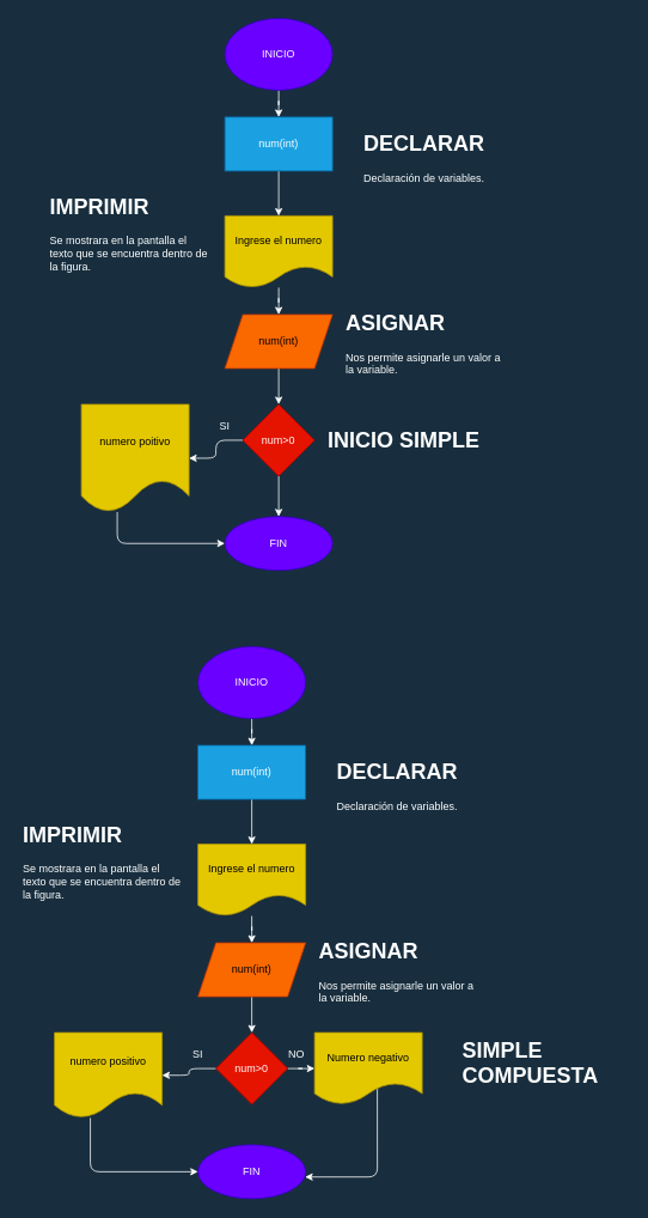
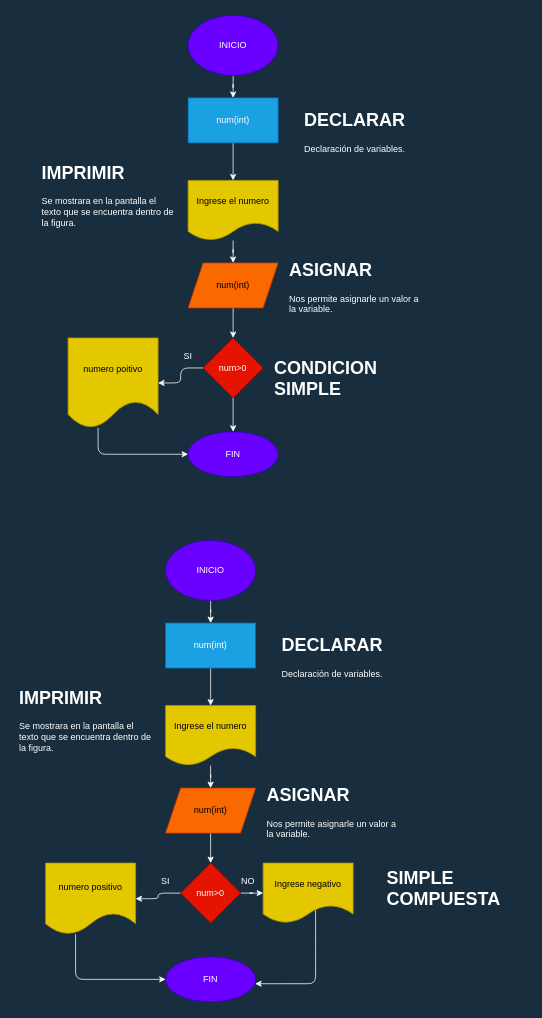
  <mxCell id="0" />
  <mxCell id="1" parent="0" />
  <mxCell id="2" value="" style="edgeStyle=orthogonalEdgeStyle;curved=0;rounded=1;sketch=0;orthogonalLoop=1;jettySize=auto;html=1;fontColor=#FFFFFF;strokeColor=#FFFFFF;" edge="1" parent="1" source="3" target="5"><mxGeometry relative="1" as="geometry" /></mxCell>
  <mxCell id="3" value="INICIO" style="ellipse;whiteSpace=wrap;html=1;rounded=0;sketch=0;strokeColor=#3700CC;fillColor=#6a00ff;fontColor=#ffffff;" vertex="1" parent="1"><mxGeometry x="250" y="20" width="120" height="80" as="geometry" /></mxCell>
  <mxCell id="4" value="" style="edgeStyle=orthogonalEdgeStyle;curved=0;rounded=1;sketch=0;orthogonalLoop=1;jettySize=auto;html=1;fontColor=#FFFFFF;strokeColor=#FFFFFF;" edge="1" parent="1" source="5" target="7"><mxGeometry relative="1" as="geometry" /></mxCell>
  <mxCell id="5" value="num(int)" style="whiteSpace=wrap;html=1;fillColor=#1ba1e2;strokeColor=#006EAF;fontColor=#ffffff;rounded=0;sketch=0;" vertex="1" parent="1"><mxGeometry x="250" y="130" width="120" height="60" as="geometry" /></mxCell>
  <mxCell id="6" value="" style="edgeStyle=orthogonalEdgeStyle;curved=0;rounded=1;sketch=0;orthogonalLoop=1;jettySize=auto;html=1;fontColor=#FFFFFF;strokeColor=#FFFFFF;" edge="1" parent="1" source="7" target="9"><mxGeometry relative="1" as="geometry" /></mxCell>
  <mxCell id="7" value="Ingrese el numero" style="shape=document;whiteSpace=wrap;html=1;boundedLbl=1;fillColor=#e3c800;strokeColor=#B09500;fontColor=#000000;rounded=0;sketch=0;" vertex="1" parent="1"><mxGeometry x="250" y="240" width="120" height="80" as="geometry" /></mxCell>
  <mxCell id="8" value="" style="edgeStyle=orthogonalEdgeStyle;curved=0;rounded=1;sketch=0;orthogonalLoop=1;jettySize=auto;html=1;fontColor=#FFFFFF;strokeColor=#FFFFFF;" edge="1" parent="1" source="9" target="12"><mxGeometry relative="1" as="geometry" /></mxCell>
  <mxCell id="9" value="num(int)" style="shape=parallelogram;perimeter=parallelogramPerimeter;whiteSpace=wrap;html=1;fixedSize=1;fillColor=#fa6800;strokeColor=#C73500;fontColor=#000000;rounded=0;sketch=0;" vertex="1" parent="1"><mxGeometry x="250" y="350" width="120" height="60" as="geometry" /></mxCell>
  <mxCell id="10" value="" style="edgeStyle=orthogonalEdgeStyle;curved=0;rounded=1;sketch=0;orthogonalLoop=1;jettySize=auto;html=1;fontColor=#FFFFFF;strokeColor=#FFFFFF;" edge="1" parent="1" source="12" target="14"><mxGeometry relative="1" as="geometry" /></mxCell>
  <mxCell id="11" style="edgeStyle=orthogonalEdgeStyle;curved=0;rounded=1;sketch=0;orthogonalLoop=1;jettySize=auto;html=1;entryX=0.5;entryY=0;entryDx=0;entryDy=0;fontColor=#FFFFFF;strokeColor=#FFFFFF;" edge="1" parent="1" source="12" target="16"><mxGeometry relative="1" as="geometry" /></mxCell>
  <mxCell id="12" value="num&gt;0" style="rhombus;whiteSpace=wrap;html=1;fillColor=#e51400;strokeColor=#B20000;fontColor=#ffffff;rounded=0;sketch=0;" vertex="1" parent="1"><mxGeometry x="270" y="450" width="80" height="80" as="geometry" /></mxCell>
  <mxCell id="13" style="edgeStyle=orthogonalEdgeStyle;curved=0;rounded=1;sketch=0;orthogonalLoop=1;jettySize=auto;html=1;fontColor=#FFFFFF;strokeColor=#FFFFFF;entryX=0;entryY=0.5;entryDx=0;entryDy=0;" edge="1" parent="1" source="14" target="16"><mxGeometry relative="1" as="geometry"><mxPoint x="160" y="640" as="targetPoint" /><Array as="points"><mxPoint x="130" y="605" /></Array></mxGeometry></mxCell>
  <mxCell id="14" value="numero poitivo" style="shape=document;whiteSpace=wrap;html=1;boundedLbl=1;fillColor=#e3c800;strokeColor=#B09500;fontColor=#000000;rounded=0;sketch=0;" vertex="1" parent="1"><mxGeometry x="90" y="450" width="120" height="120" as="geometry" /></mxCell>
  <mxCell id="15" value="&lt;font color=&quot;#ffffff&quot;&gt;SI&lt;/font&gt;" style="text;html=1;strokeColor=none;fillColor=none;align=center;verticalAlign=middle;whiteSpace=wrap;rounded=0;sketch=0;fontColor=#1A1A1A;" vertex="1" parent="1"><mxGeometry x="220" y="460" width="60" height="30" as="geometry" /></mxCell>
  <mxCell id="16" value="FIN" style="ellipse;whiteSpace=wrap;html=1;fillColor=#6a00ff;strokeColor=#3700CC;fontColor=#ffffff;rounded=0;sketch=0;" vertex="1" parent="1"><mxGeometry x="250" y="575" width="120" height="60" as="geometry" /></mxCell>
  <mxCell id="17" value="&lt;h1&gt;DECLARAR&lt;/h1&gt;&lt;p&gt;Declaración de variables.&lt;/p&gt;" style="text;html=1;strokeColor=none;fillColor=none;spacing=5;spacingTop=-20;whiteSpace=wrap;overflow=hidden;rounded=0;sketch=0;fontColor=#FFFFFF;" vertex="1" parent="1"><mxGeometry x="400" y="140" width="190" height="120" as="geometry" /></mxCell>
  <mxCell id="18" value="&lt;h1&gt;IMPRIMIR&lt;/h1&gt;&lt;p&gt;Se mostrara en la pantalla el texto que se encuentra dentro de la figura.&lt;/p&gt;" style="text;html=1;strokeColor=none;fillColor=none;spacing=5;spacingTop=-20;whiteSpace=wrap;overflow=hidden;rounded=0;sketch=0;fontColor=#FFFFFF;" vertex="1" parent="1"><mxGeometry x="50" y="210" width="190" height="120" as="geometry" /></mxCell>
  <mxCell id="19" value="&lt;h1&gt;ASIGNAR&lt;/h1&gt;&lt;p&gt;Nos permite asignarle un valor a la variable.&lt;/p&gt;" style="text;html=1;strokeColor=none;fillColor=none;spacing=5;spacingTop=-20;whiteSpace=wrap;overflow=hidden;rounded=0;sketch=0;fontColor=#FFFFFF;" vertex="1" parent="1"><mxGeometry x="380" y="340" width="190" height="120" as="geometry" /></mxCell>
- <mxCell id="20" value="&lt;h1&gt;INICIO SIMPLE&lt;/h1&gt;" style="text;html=1;strokeColor=none;fillColor=none;spacing=5;spacingTop=-20;whiteSpace=wrap;overflow=hidden;rounded=0;sketch=0;fontColor=#FFFFFF;" vertex="1" parent="1"><mxGeometry x="360" y="470" width="190" height="120" as="geometry" /></mxCell>
+ <mxCell id="20" value="&lt;h1&gt;CONDICION SIMPLE&lt;/h1&gt;" style="text;html=1;strokeColor=none;fillColor=none;spacing=5;spacingTop=-20;whiteSpace=wrap;overflow=hidden;rounded=0;sketch=0;fontColor=#FFFFFF;" vertex="1" parent="1"><mxGeometry x="360" y="470" width="190" height="120" as="geometry" /></mxCell>
  <mxCell id="21" value="" style="edgeStyle=orthogonalEdgeStyle;curved=0;rounded=1;sketch=0;orthogonalLoop=1;jettySize=auto;html=1;fontColor=#FFFFFF;strokeColor=#FFFFFF;" edge="1" parent="1" source="22" target="24"><mxGeometry relative="1" as="geometry" /></mxCell>
  <mxCell id="22" value="INICIO" style="ellipse;whiteSpace=wrap;html=1;rounded=0;sketch=0;strokeColor=#3700CC;fillColor=#6a00ff;fontColor=#ffffff;" vertex="1" parent="1"><mxGeometry x="220" y="720" width="120" height="80" as="geometry" /></mxCell>
  <mxCell id="23" value="" style="edgeStyle=orthogonalEdgeStyle;curved=0;rounded=1;sketch=0;orthogonalLoop=1;jettySize=auto;html=1;fontColor=#FFFFFF;strokeColor=#FFFFFF;" edge="1" parent="1" source="24" target="26"><mxGeometry relative="1" as="geometry" /></mxCell>
  <mxCell id="24" value="num(int)" style="whiteSpace=wrap;html=1;fillColor=#1ba1e2;strokeColor=#006EAF;fontColor=#ffffff;rounded=0;sketch=0;" vertex="1" parent="1"><mxGeometry x="220" y="830" width="120" height="60" as="geometry" /></mxCell>
  <mxCell id="25" value="" style="edgeStyle=orthogonalEdgeStyle;curved=0;rounded=1;sketch=0;orthogonalLoop=1;jettySize=auto;html=1;fontColor=#FFFFFF;strokeColor=#FFFFFF;" edge="1" parent="1" source="26" target="28"><mxGeometry relative="1" as="geometry" /></mxCell>
  <mxCell id="26" value="Ingrese el numero" style="shape=document;whiteSpace=wrap;html=1;boundedLbl=1;fillColor=#e3c800;strokeColor=#B09500;fontColor=#000000;rounded=0;sketch=0;" vertex="1" parent="1"><mxGeometry x="220" y="940" width="120" height="80" as="geometry" /></mxCell>
  <mxCell id="27" value="" style="edgeStyle=orthogonalEdgeStyle;curved=0;rounded=1;sketch=0;orthogonalLoop=1;jettySize=auto;html=1;fontColor=#FFFFFF;strokeColor=#FFFFFF;" edge="1" parent="1" source="28" target="31"><mxGeometry relative="1" as="geometry" /></mxCell>
  <mxCell id="28" value="num(int)" style="shape=parallelogram;perimeter=parallelogramPerimeter;whiteSpace=wrap;html=1;fixedSize=1;fillColor=#fa6800;strokeColor=#C73500;fontColor=#000000;rounded=0;sketch=0;" vertex="1" parent="1"><mxGeometry x="220" y="1050" width="120" height="60" as="geometry" /></mxCell>
  <mxCell id="29" value="" style="edgeStyle=orthogonalEdgeStyle;curved=0;rounded=1;sketch=0;orthogonalLoop=1;jettySize=auto;html=1;fontColor=#FFFFFF;strokeColor=#FFFFFF;" edge="1" parent="1" source="31" target="33"><mxGeometry relative="1" as="geometry" /></mxCell>
  <mxCell id="30" style="edgeStyle=orthogonalEdgeStyle;curved=0;rounded=1;sketch=0;orthogonalLoop=1;jettySize=auto;html=1;fontColor=#FFFFFF;strokeColor=#FFFFFF;" edge="1" parent="1" source="31" target="41"><mxGeometry relative="1" as="geometry" /></mxCell>
  <mxCell id="31" value="num&gt;0" style="rhombus;whiteSpace=wrap;html=1;fillColor=#e51400;strokeColor=#B20000;fontColor=#ffffff;rounded=0;sketch=0;" vertex="1" parent="1"><mxGeometry x="240" y="1150" width="80" height="80" as="geometry" /></mxCell>
  <mxCell id="32" style="edgeStyle=orthogonalEdgeStyle;curved=0;rounded=1;sketch=0;orthogonalLoop=1;jettySize=auto;html=1;fontColor=#FFFFFF;strokeColor=#FFFFFF;entryX=0;entryY=0.5;entryDx=0;entryDy=0;" edge="1" parent="1" source="33" target="35"><mxGeometry relative="1" as="geometry"><mxPoint x="130" y="1340" as="targetPoint" /><Array as="points"><mxPoint x="100" y="1305" /></Array></mxGeometry></mxCell>
  <mxCell id="33" value="numero positivo" style="shape=document;whiteSpace=wrap;html=1;boundedLbl=1;fillColor=#e3c800;strokeColor=#B09500;fontColor=#000000;rounded=0;sketch=0;" vertex="1" parent="1"><mxGeometry x="60" y="1150" width="120" height="95" as="geometry" /></mxCell>
  <mxCell id="34" value="&lt;font color=&quot;#ffffff&quot;&gt;SI&lt;/font&gt;" style="text;html=1;strokeColor=none;fillColor=none;align=center;verticalAlign=middle;whiteSpace=wrap;rounded=0;sketch=0;fontColor=#1A1A1A;" vertex="1" parent="1"><mxGeometry x="190" y="1160" width="60" height="30" as="geometry" /></mxCell>
  <mxCell id="35" value="FIN" style="ellipse;whiteSpace=wrap;html=1;fillColor=#6a00ff;strokeColor=#3700CC;fontColor=#ffffff;rounded=0;sketch=0;" vertex="1" parent="1"><mxGeometry x="220" y="1275" width="120" height="60" as="geometry" /></mxCell>
  <mxCell id="36" value="&lt;h1&gt;DECLARAR&lt;/h1&gt;&lt;p&gt;Declaración de variables.&lt;/p&gt;" style="text;html=1;strokeColor=none;fillColor=none;spacing=5;spacingTop=-20;whiteSpace=wrap;overflow=hidden;rounded=0;sketch=0;fontColor=#FFFFFF;" vertex="1" parent="1"><mxGeometry x="370" y="840" width="190" height="120" as="geometry" /></mxCell>
  <mxCell id="37" value="&lt;h1&gt;IMPRIMIR&lt;/h1&gt;&lt;p&gt;Se mostrara en la pantalla el texto que se encuentra dentro de la figura.&lt;/p&gt;" style="text;html=1;strokeColor=none;fillColor=none;spacing=5;spacingTop=-20;whiteSpace=wrap;overflow=hidden;rounded=0;sketch=0;fontColor=#FFFFFF;" vertex="1" parent="1"><mxGeometry x="20" y="910" width="190" height="120" as="geometry" /></mxCell>
  <mxCell id="38" value="&lt;h1&gt;ASIGNAR&lt;/h1&gt;&lt;p&gt;Nos permite asignarle un valor a la variable.&lt;/p&gt;" style="text;html=1;strokeColor=none;fillColor=none;spacing=5;spacingTop=-20;whiteSpace=wrap;overflow=hidden;rounded=0;sketch=0;fontColor=#FFFFFF;" vertex="1" parent="1"><mxGeometry x="350" y="1040" width="190" height="120" as="geometry" /></mxCell>
  <mxCell id="39" value="&lt;h1&gt;SIMPLE COMPUESTA&lt;/h1&gt;" style="text;html=1;strokeColor=none;fillColor=none;spacing=5;spacingTop=-20;whiteSpace=wrap;overflow=hidden;rounded=0;sketch=0;fontColor=#FFFFFF;" vertex="1" parent="1"><mxGeometry x="510" y="1150" width="190" height="120" as="geometry" /></mxCell>
  <mxCell id="40" style="edgeStyle=orthogonalEdgeStyle;curved=0;rounded=1;sketch=0;orthogonalLoop=1;jettySize=auto;html=1;entryX=0.995;entryY=0.597;entryDx=0;entryDy=0;entryPerimeter=0;fontColor=#FFFFFF;strokeColor=#FFFFFF;exitX=0.583;exitY=0.783;exitDx=0;exitDy=0;exitPerimeter=0;" edge="1" parent="1" source="41" target="35"><mxGeometry relative="1" as="geometry"><Array as="points"><mxPoint x="420" y="1311" /></Array></mxGeometry></mxCell>
- <mxCell id="41" value="Numero negativo" style="shape=document;whiteSpace=wrap;html=1;boundedLbl=1;rounded=0;sketch=0;fontColor=#000000;strokeColor=#B09500;fillColor=#e3c800;" vertex="1" parent="1"><mxGeometry x="350" y="1150" width="120" height="80" as="geometry" /></mxCell>
+ <mxCell id="41" value="Ingrese negativo" style="shape=document;whiteSpace=wrap;html=1;boundedLbl=1;rounded=0;sketch=0;fontColor=#000000;strokeColor=#B09500;fillColor=#e3c800;" vertex="1" parent="1"><mxGeometry x="350" y="1150" width="120" height="80" as="geometry" /></mxCell>
  <mxCell id="42" value="&lt;font color=&quot;#ffffff&quot;&gt;NO&lt;/font&gt;" style="text;html=1;strokeColor=none;fillColor=none;align=center;verticalAlign=middle;whiteSpace=wrap;rounded=0;sketch=0;fontColor=#1A1A1A;" vertex="1" parent="1"><mxGeometry x="300" y="1159" width="60" height="30" as="geometry" /></mxCell>
